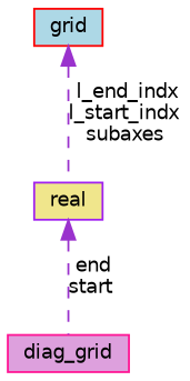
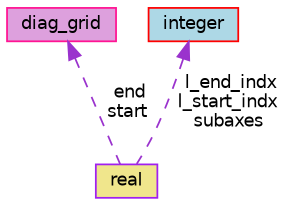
  digraph {
    node [fontname=Helvetica fontsize=10 shape=record style=filled]
    edge [color=darkorchid3 dir=back fontname=Helvetica fontsize=10 labelfontname=Helvetica labelfontsize=10 style=dashed]
    n1 [color=deeppink fillcolor=plum fontcolor=black height=0.2 label=diag_grid width=0.4]
-   n2 [color=red fillcolor=lightblue height=0.2 label=grid width=0.4]
+   n2 [color=red fillcolor=lightblue height=0.2 label=integer width=0.4]
    n3 [color=purple fillcolor=khaki height=0.2 label=real width=0.4]
    n2 -> n3 [label=" l_end_indx\nl_start_indx\nsubaxes"]
-   n3 -> n1 [label=" end\nstart"]
+   n1 -> n3 [label=" end\nstart"]
  }
